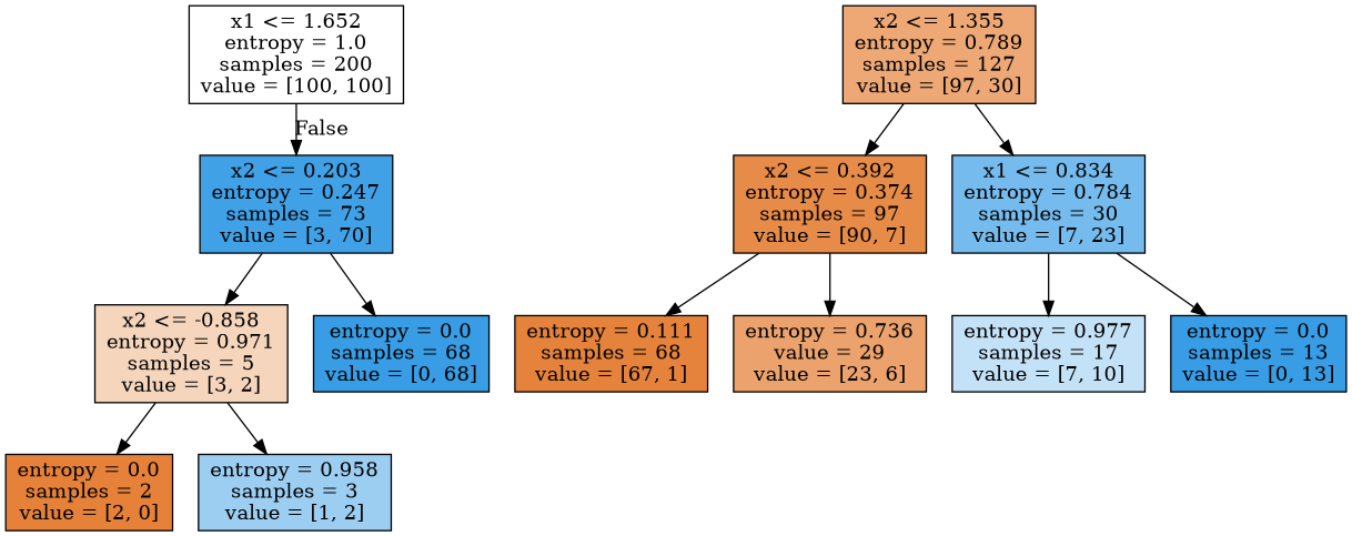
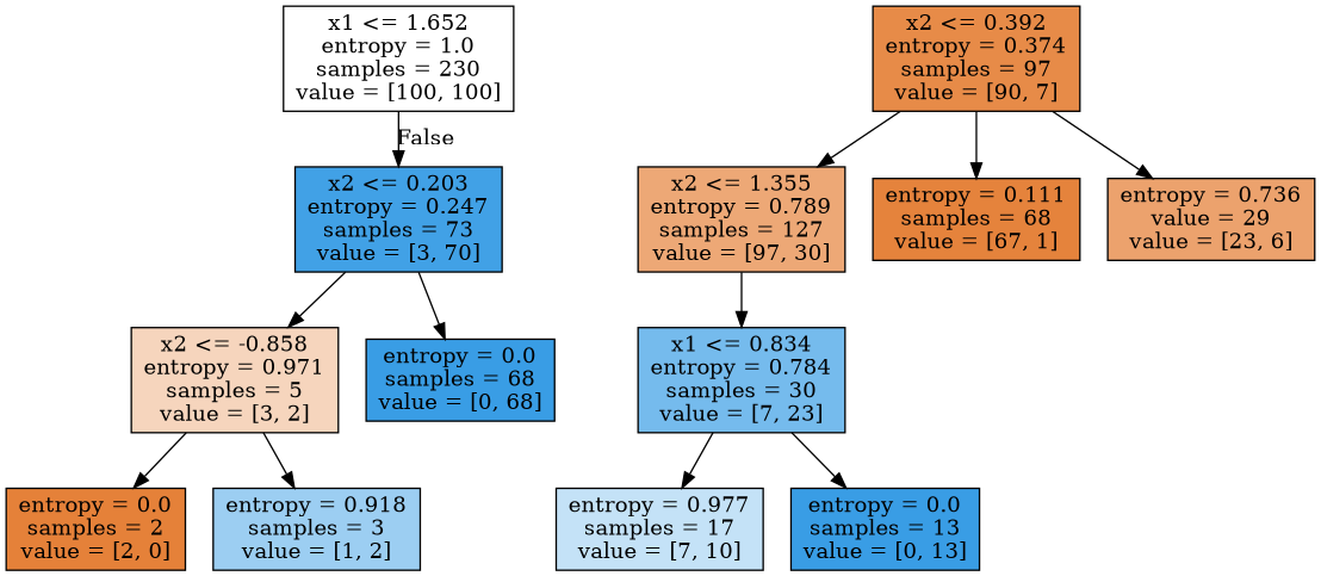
  digraph {
    fontname="DejaVu Serif"
    node [color=black fillcolor="#399de5" fontname="DejaVu Serif" shape=box style=filled]
    edge [fontname="DejaVu Serif"]
-   n1 [fillcolor="#ffffff" label="x1 <= 1.652\nentropy = 1.0\nsamples = 200\nvalue = [100, 100]"]
+   n1 [fillcolor="#ffffff" label="x1 <= 1.652\nentropy = 1.0\nsamples = 230\nvalue = [100, 100]"]
    n2 [fillcolor="#41a1e6" label="x2 <= 0.203\nentropy = 0.247\nsamples = 73\nvalue = [3, 70]"]
    n3 [fillcolor="#eda876" label="x2 <= 1.355\nentropy = 0.789\nsamples = 127\nvalue = [97, 30]"]
    n4 [fillcolor="#e78b48" label="x2 <= 0.392\nentropy = 0.374\nsamples = 97\nvalue = [90, 7]"]
    n5 [fillcolor="#75bbed" label="x1 <= 0.834\nentropy = 0.784\nsamples = 30\nvalue = [7, 23]"]
    n6 [fillcolor="#f6d5bd" label="x2 <= -0.858\nentropy = 0.971\nsamples = 5\nvalue = [3, 2]"]
    n7 [label="entropy = 0.0\nsamples = 68\nvalue = [0, 68]"]
    n8 [fillcolor="#e5833c" label="entropy = 0.111\nsamples = 68\nvalue = [67, 1]"]
    n9 [fillcolor="#eca26d" label="entropy = 0.736\nvalue = 29\nvalue = [23, 6]"]
    n10 [fillcolor="#c4e2f7" label="entropy = 0.977\nsamples = 17\nvalue = [7, 10]"]
    n11 [label="entropy = 0.0\nsamples = 13\nvalue = [0, 13]"]
    n12 [fillcolor="#e58139" label="entropy = 0.0\nsamples = 2\nvalue = [2, 0]"]
-   n13 [fillcolor="#9ccef2" label="entropy = 0.958\nsamples = 3\nvalue = [1, 2]"]
+   n13 [fillcolor="#9ccef2" label="entropy = 0.918\nsamples = 3\nvalue = [1, 2]"]
    n1 -> n2 [headlabel=False labelangle=-45 labeldistance=2.5]
    n2 -> n6
    n2 -> n7
-   n3 -> n4
+   n4 -> n3
    n3 -> n5
    n4 -> n8
    n4 -> n9
    n5 -> n10
    n5 -> n11
    n6 -> n12
    n6 -> n13
  }
